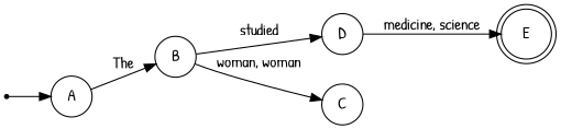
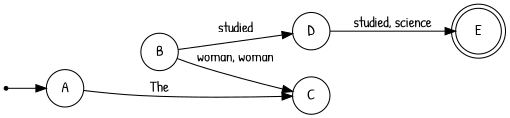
  digraph {
    fontname="Patrick Hand"
    rankdir=LR
    node [fontname="Patrick Hand" shape=circle]
    edge [fontname="Patrick Hand"]
    E [shape=doublecircle]
    D
    A
    B
    C
    start [shape=point]
-   D -> E [label="medicine, science"]
-   A -> B [label=The]
+   D -> E [label="studied, science"]
+   A -> C [label=The]
    B -> D [label=studied]
    B -> C [label="woman, woman"]
    start -> A
  }
